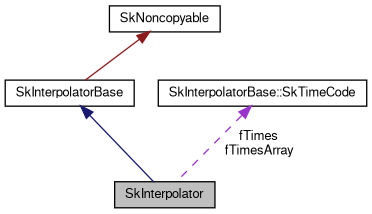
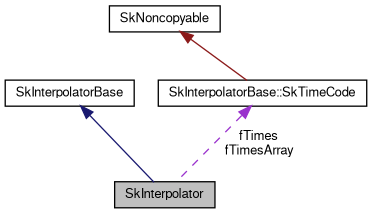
  digraph {
    node [color=black fillcolor=white fontname=FreeSans fontsize=10 shape=record style=filled]
    edge [dir=back fontname=FreeSans fontsize=10 labelfontname=FreeSans labelfontsize=10 style=solid]
    n1 [fillcolor=grey75 fontcolor=black height=0.2 label=SkInterpolator width=0.4]
    n2 [height=0.2 label=SkInterpolatorBase width=0.4]
    n3 [height=0.2 label=SkNoncopyable width=0.4]
    n4 [height=0.2 label="SkInterpolatorBase::SkTimeCode" width=0.4]
    n2 -> n1 [color=midnightblue]
-   n3 -> n2 [color=firebrick4]
+   n3 -> n4 [color=firebrick4]
    n4 -> n1 [color=darkorchid3 label="fTimes\nfTimesArray" style=dashed]
  }
